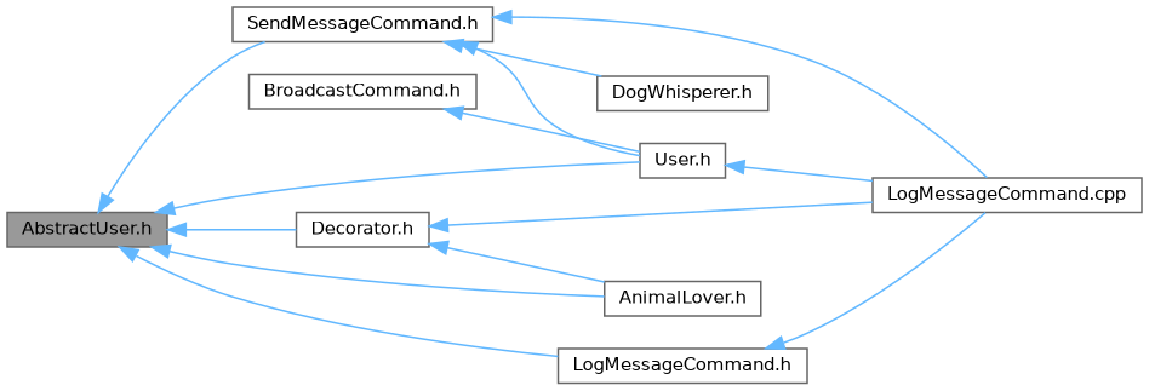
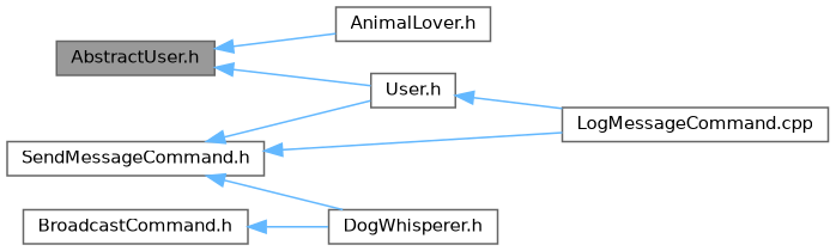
  digraph {
    rankdir=LR
    node [color=grey40 fillcolor=white fontname=Helvetica fontsize=10 shape=box style=filled]
    edge [color=steelblue1 dir=back fontname=Helvetica fontsize=10 labelfontname=Helvetica labelfontsize=10 style=solid]
    n1 [color=gray40 fillcolor=grey60 fontcolor=black height=0.2 label="AbstractUser.h" width=0.4]
    n2 [height=0.2 label="User.h" width=0.4]
-   n3 [height=0.2 label="Decorator.h" width=0.4]
-   n4 [height=0.2 label="LogMessageCommand.h" width=0.4]
    n5 [height=0.2 label="SendMessageCommand.h" width=0.4]
    n6 [height=0.2 label="AnimalLover.h" width=0.4]
    n7 [height=0.2 label="BroadcastCommand.h" width=0.4]
    n8 [height=0.2 label="LogMessageCommand.cpp" width=0.4]
    n9 [height=0.2 label="DogWhisperer.h" width=0.4]
    n1 -> n2
-   n1 -> n3
-   n1 -> n4
-   n1 -> n5
    n1 -> n6
    n2 -> n8
-   n3 -> n6
-   n3 -> n8
-   n4 -> n8
    n5 -> n2
    n5 -> n8
    n5 -> n9
-   n7 -> n2
+   n7 -> n9
  }
